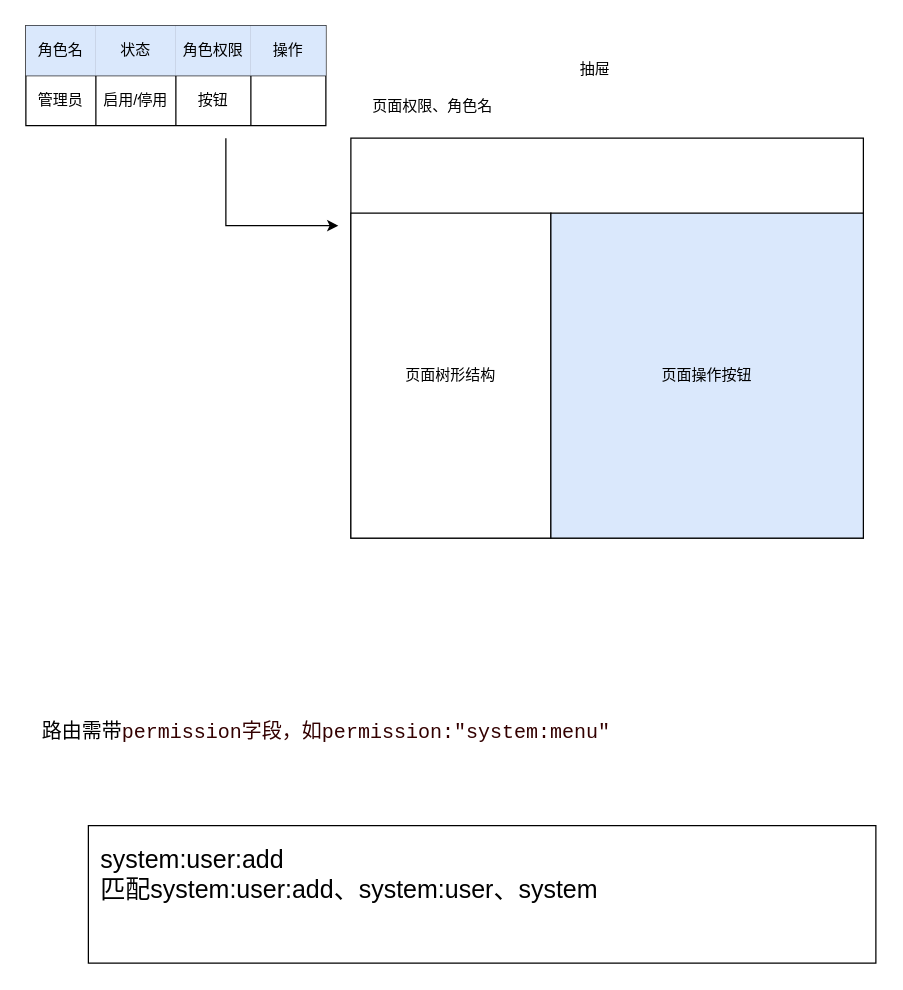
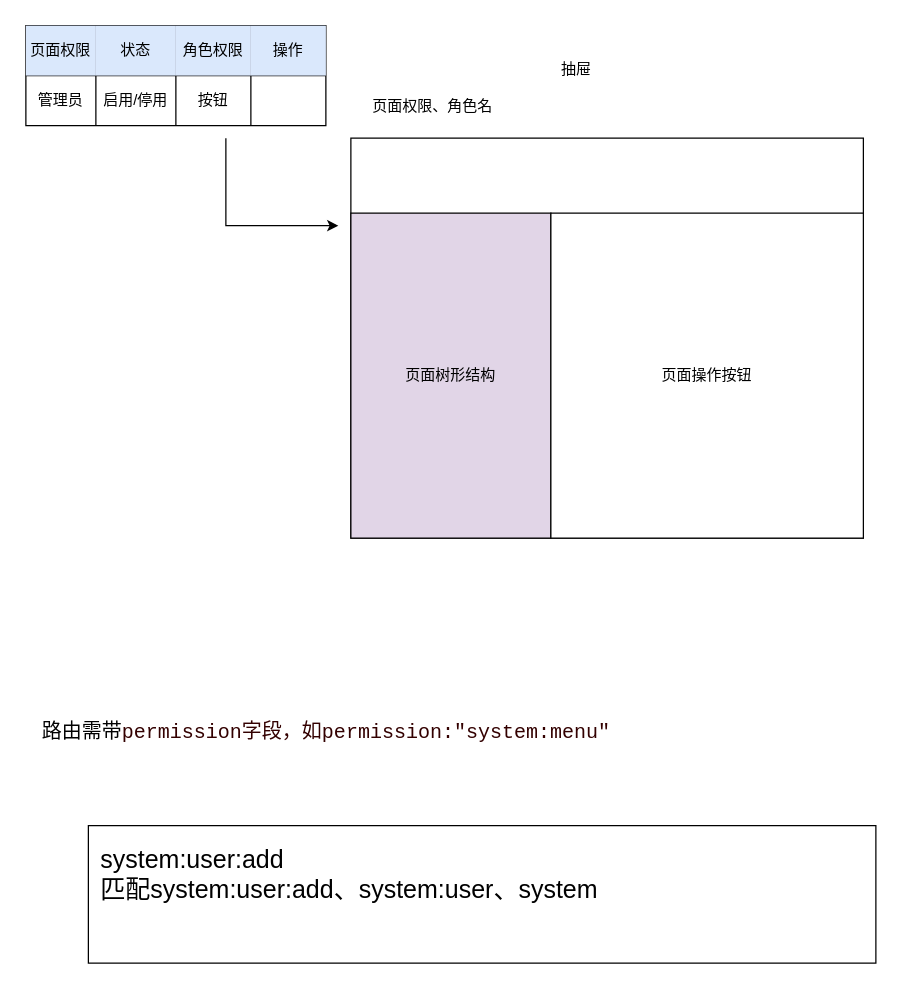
  <mxCell id="0" />
  <mxCell id="1" parent="0" />
  <mxCell id="2" value="" style="shape=table;startSize=0;container=1;collapsible=0;childLayout=tableLayout;" vertex="1" parent="1"><mxGeometry x="20" y="20" width="240" height="80" as="geometry" /></mxCell>
  <mxCell id="3" value="" style="shape=tableRow;horizontal=0;startSize=0;swimlaneHead=0;swimlaneBody=0;strokeColor=inherit;top=0;left=0;bottom=0;right=0;collapsible=0;dropTarget=0;fillColor=none;points=[[0,0.5],[1,0.5]];portConstraint=eastwest;" vertex="1" parent="2"><mxGeometry width="240" height="40" as="geometry" /></mxCell>
- <mxCell id="4" value="角色名" style="shape=partialRectangle;html=1;whiteSpace=wrap;connectable=0;strokeColor=#6c8ebf;overflow=hidden;fillColor=#dae8fc;top=0;left=0;bottom=0;right=0;pointerEvents=1;" vertex="1" parent="3"><mxGeometry width="56" height="40" as="geometry"><mxRectangle width="56" height="40" as="alternateBounds" /></mxGeometry></mxCell>
+ <mxCell id="4" value="页面权限" style="shape=partialRectangle;html=1;whiteSpace=wrap;connectable=0;strokeColor=#6c8ebf;overflow=hidden;fillColor=#dae8fc;top=0;left=0;bottom=0;right=0;pointerEvents=1;" vertex="1" parent="3"><mxGeometry width="56" height="40" as="geometry"><mxRectangle width="56" height="40" as="alternateBounds" /></mxGeometry></mxCell>
  <mxCell id="5" value="状态" style="shape=partialRectangle;html=1;whiteSpace=wrap;connectable=0;strokeColor=#6c8ebf;overflow=hidden;fillColor=#dae8fc;top=0;left=0;bottom=0;right=0;pointerEvents=1;" vertex="1" parent="3"><mxGeometry x="56" width="64" height="40" as="geometry"><mxRectangle width="64" height="40" as="alternateBounds" /></mxGeometry></mxCell>
  <mxCell id="6" value="角色权限" style="shape=partialRectangle;html=1;whiteSpace=wrap;connectable=0;strokeColor=#6c8ebf;overflow=hidden;fillColor=#dae8fc;top=0;left=0;bottom=0;right=0;pointerEvents=1;" vertex="1" parent="3"><mxGeometry x="120" width="60" height="40" as="geometry"><mxRectangle width="60" height="40" as="alternateBounds" /></mxGeometry></mxCell>
  <mxCell id="7" value="操作" style="shape=partialRectangle;html=1;whiteSpace=wrap;connectable=0;strokeColor=#6c8ebf;overflow=hidden;fillColor=#dae8fc;top=0;left=0;bottom=0;right=0;pointerEvents=1;" vertex="1" parent="3"><mxGeometry x="180" width="60" height="40" as="geometry"><mxRectangle width="60" height="40" as="alternateBounds" /></mxGeometry></mxCell>
  <mxCell id="8" value="" style="shape=tableRow;horizontal=0;startSize=0;swimlaneHead=0;swimlaneBody=0;strokeColor=inherit;top=0;left=0;bottom=0;right=0;collapsible=0;dropTarget=0;fillColor=none;points=[[0,0.5],[1,0.5]];portConstraint=eastwest;" vertex="1" parent="2"><mxGeometry y="40" width="240" height="40" as="geometry" /></mxCell>
  <mxCell id="9" value="管理员" style="shape=partialRectangle;html=1;whiteSpace=wrap;connectable=0;strokeColor=inherit;overflow=hidden;fillColor=none;top=0;left=0;bottom=0;right=0;pointerEvents=1;" vertex="1" parent="8"><mxGeometry width="56" height="40" as="geometry"><mxRectangle width="56" height="40" as="alternateBounds" /></mxGeometry></mxCell>
  <mxCell id="10" value="启用/停用" style="shape=partialRectangle;html=1;whiteSpace=wrap;connectable=0;strokeColor=inherit;overflow=hidden;fillColor=none;top=0;left=0;bottom=0;right=0;pointerEvents=1;" vertex="1" parent="8"><mxGeometry x="56" width="64" height="40" as="geometry"><mxRectangle width="64" height="40" as="alternateBounds" /></mxGeometry></mxCell>
  <mxCell id="11" value="按钮" style="shape=partialRectangle;html=1;whiteSpace=wrap;connectable=0;strokeColor=inherit;overflow=hidden;fillColor=none;top=0;left=0;bottom=0;right=0;pointerEvents=1;" vertex="1" parent="8"><mxGeometry x="120" width="60" height="40" as="geometry"><mxRectangle width="60" height="40" as="alternateBounds" /></mxGeometry></mxCell>
  <mxCell id="12" value="" style="shape=partialRectangle;html=1;whiteSpace=wrap;connectable=0;strokeColor=inherit;overflow=hidden;fillColor=none;top=0;left=0;bottom=0;right=0;pointerEvents=1;" vertex="1" parent="8"><mxGeometry x="180" width="60" height="40" as="geometry"><mxRectangle width="60" height="40" as="alternateBounds" /></mxGeometry></mxCell>
  <mxCell id="13" value="" style="whiteSpace=wrap;html=1;" vertex="1" parent="1"><mxGeometry x="280" y="110" width="410" height="320" as="geometry" /></mxCell>
  <mxCell id="14" value="" style="endArrow=classic;html=1;rounded=0;" edge="1" parent="1"><mxGeometry width="50" height="50" relative="1" as="geometry"><mxPoint x="180" y="110" as="sourcePoint" /><mxPoint x="270" y="180" as="targetPoint" /><Array as="points"><mxPoint x="180" y="180" /></Array></mxGeometry></mxCell>
- <mxCell id="15" value="抽屉" style="text;html=1;align=center;verticalAlign=middle;resizable=0;points=[];autosize=1;strokeColor=none;fillColor=none;" vertex="1" parent="1"><mxGeometry x="450" y="40" width="50" height="30" as="geometry" /></mxCell>
+ <mxCell id="15" value="抽屉" style="text;html=1;align=center;verticalAlign=middle;resizable=0;points=[];autosize=1;strokeColor=none;fillColor=none;" vertex="1" parent="1"><mxGeometry x="435" y="40" width="50" height="30" as="geometry" /></mxCell>
  <mxCell id="16" value="页面权限、角色名" style="text;html=1;align=center;verticalAlign=middle;resizable=0;points=[];autosize=1;strokeColor=none;fillColor=none;" vertex="1" parent="1"><mxGeometry x="280" y="70" width="130" height="30" as="geometry" /></mxCell>
- <mxCell id="17" value="页面树形结构" style="rounded=0;whiteSpace=wrap;html=1;" vertex="1" parent="1"><mxGeometry x="280" y="170" width="160" height="260" as="geometry" /></mxCell>
- <mxCell id="18" value="页面操作按钮" style="rounded=0;whiteSpace=wrap;html=1;fillColor=#dae8fc;" vertex="1" parent="1"><mxGeometry x="440" y="170" width="250" height="260" as="geometry" /></mxCell>
+ <mxCell id="17" value="页面树形结构" style="rounded=0;whiteSpace=wrap;html=1;fillColor=#e1d5e7;" vertex="1" parent="1"><mxGeometry x="280" y="170" width="160" height="260" as="geometry" /></mxCell>
+ <mxCell id="18" value="页面操作按钮" style="rounded=0;whiteSpace=wrap;html=1;" vertex="1" parent="1"><mxGeometry x="440" y="170" width="250" height="260" as="geometry" /></mxCell>
  <mxCell id="19" value="&lt;font style=&quot;font-size: 16px;&quot;&gt;路由需带&lt;span style=&quot;font-family: Menlo, Monaco, &amp;quot;Courier New&amp;quot;, monospace; white-space-collapse: preserve;&quot;&gt;&lt;font style=&quot;color: rgb(51, 0, 0);&quot;&gt;permission字段，如permission:&quot;system:menu&quot;&lt;/font&gt;&lt;/span&gt;&lt;/font&gt;" style="text;html=1;align=center;verticalAlign=middle;resizable=0;points=[];autosize=1;strokeColor=none;fillColor=none;" vertex="1" parent="1"><mxGeometry x="20" y="570" width="480" height="30" as="geometry" /></mxCell>
  <mxCell id="20" value="system:user:add&lt;div&gt;匹配system:user:add、&lt;span style=&quot;background-color: transparent; color: light-dark(rgb(0, 0, 0), rgb(255, 255, 255));&quot;&gt;system:user、system&lt;/span&gt;&lt;/div&gt;" style="whiteSpace=wrap;html=1;align=left;verticalAlign=top;fontSize=20;spacingTop=0;spacing=10;" vertex="1" parent="1"><mxGeometry x="70" y="660" width="630" height="110" as="geometry" /></mxCell>
